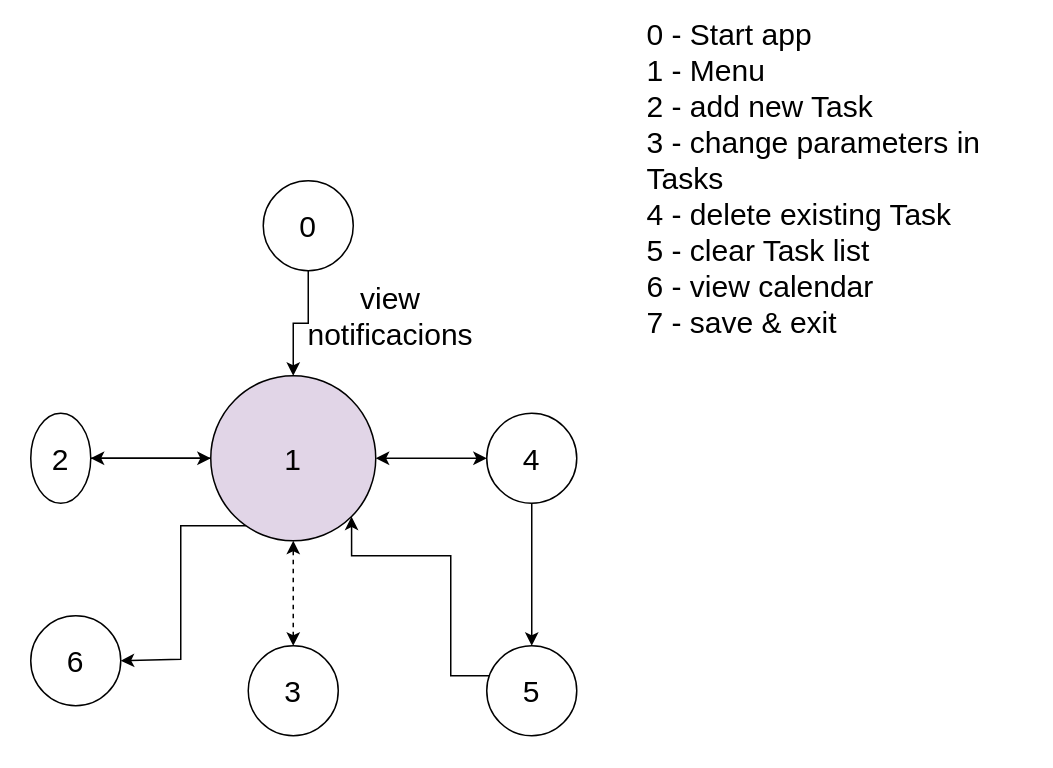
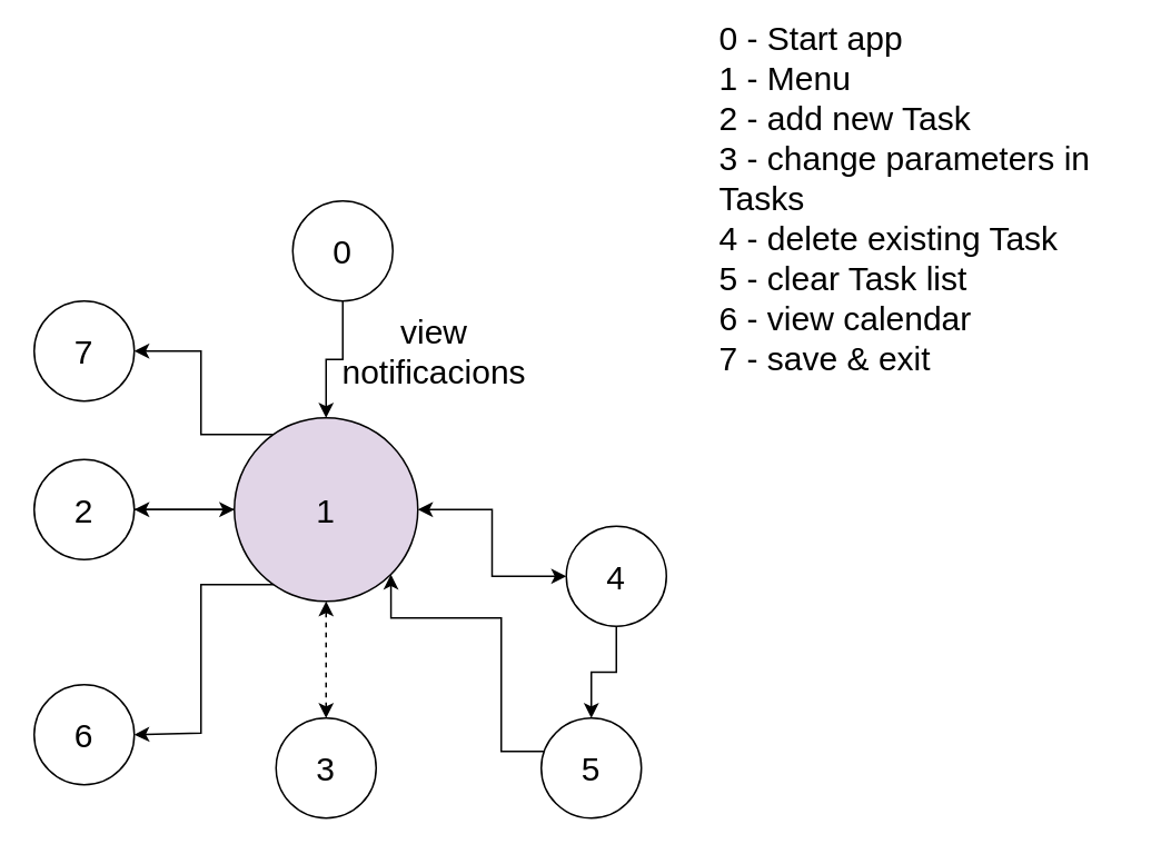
  <mxCell id="0" />
  <mxCell id="1" parent="0" />
  <mxCell id="2" style="edgeStyle=orthogonalEdgeStyle;rounded=0;orthogonalLoop=1;jettySize=auto;html=1;entryX=0.5;entryY=0;entryDx=0;entryDy=0;fontSize=20;" edge="1" parent="1" source="3" target="7"><mxGeometry relative="1" as="geometry" /></mxCell>
  <mxCell id="3" value="&lt;p style=&quot;line-height: 1.3 ; font-size: 20px&quot;&gt;0&lt;/p&gt;" style="ellipse;whiteSpace=wrap;html=1;aspect=fixed;" vertex="1" parent="1"><mxGeometry x="175" y="120" width="60" height="60" as="geometry" /></mxCell>
  <mxCell id="4" style="edgeStyle=orthogonalEdgeStyle;rounded=0;orthogonalLoop=1;jettySize=auto;html=1;entryX=1;entryY=0.5;entryDx=0;entryDy=0;fontSize=20;" edge="1" parent="1" source="7" target="11"><mxGeometry relative="1" as="geometry" /></mxCell>
  <mxCell id="5" style="edgeStyle=orthogonalEdgeStyle;rounded=0;orthogonalLoop=1;jettySize=auto;html=1;fontSize=20;entryX=1;entryY=0.5;entryDx=0;entryDy=0;" edge="1" parent="1" source="7" target="19"><mxGeometry relative="1" as="geometry"><mxPoint x="100" y="430" as="targetPoint" /><Array as="points"><mxPoint x="120" y="350" /><mxPoint x="120" y="439" /></Array></mxGeometry></mxCell>
+ <mxCell id="6" style="edgeStyle=orthogonalEdgeStyle;rounded=0;orthogonalLoop=1;jettySize=auto;html=1;entryX=1;entryY=0.5;entryDx=0;entryDy=0;fontSize=20;" edge="1" parent="1" source="7" target="20"><mxGeometry relative="1" as="geometry"><Array as="points"><mxPoint x="120" y="260" /><mxPoint x="120" y="210" /></Array></mxGeometry></mxCell>
  <mxCell id="7" value="&lt;p style=&quot;line-height: 1.3 ; font-size: 20px&quot;&gt;1&lt;/p&gt;" style="ellipse;whiteSpace=wrap;html=1;aspect=fixed;fillColor=#e1d5e7;" vertex="1" parent="1"><mxGeometry x="140" y="250" width="110" height="110" as="geometry" /></mxCell>
  <mxCell id="8" value="view notificacions&lt;br&gt;" style="text;html=1;strokeColor=none;fillColor=none;align=center;verticalAlign=middle;whiteSpace=wrap;rounded=0;fontSize=20;" vertex="1" parent="1"><mxGeometry x="230" y="195" width="60" height="30" as="geometry" /></mxCell>
  <mxCell id="9" value="&lt;div style=&quot;text-align: left&quot;&gt;&lt;span&gt;0 - Start app&lt;/span&gt;&lt;/div&gt;&lt;div style=&quot;text-align: left&quot;&gt;1 - Menu&lt;/div&gt;&lt;div style=&quot;text-align: left&quot;&gt;2 - add new Task&lt;/div&gt;&lt;div style=&quot;text-align: left&quot;&gt;3 - change parameters in Tasks&lt;/div&gt;&lt;div style=&quot;text-align: left&quot;&gt;4 - delete existing Task&lt;br&gt;5 - clear Task list&lt;/div&gt;&lt;div style=&quot;text-align: left&quot;&gt;6 - view calendar&lt;/div&gt;&lt;div style=&quot;text-align: left&quot;&gt;7 - save &amp;amp; exit&lt;/div&gt;&lt;div style=&quot;text-align: left&quot;&gt;&lt;br&gt;&lt;/div&gt;" style="text;html=1;strokeColor=none;fillColor=none;align=center;verticalAlign=middle;whiteSpace=wrap;rounded=0;fontSize=20;" vertex="1" parent="1"><mxGeometry x="430" y="20" width="250" height="220" as="geometry" /></mxCell>
  <mxCell id="10" style="edgeStyle=orthogonalEdgeStyle;rounded=0;orthogonalLoop=1;jettySize=auto;html=1;fontSize=20;" edge="1" parent="1" source="11" target="7"><mxGeometry relative="1" as="geometry" /></mxCell>
- <mxCell id="11" value="&lt;p style=&quot;line-height: 1.3 ; font-size: 20px&quot;&gt;2&lt;/p&gt;" style="ellipse;whiteSpace=wrap;html=1;aspect=fixed;" vertex="1" parent="1"><mxGeometry x="20" y="275" width="40" height="60" as="geometry" /></mxCell>
+ <mxCell id="11" value="&lt;p style=&quot;line-height: 1.3 ; font-size: 20px&quot;&gt;2&lt;/p&gt;" style="ellipse;whiteSpace=wrap;html=1;aspect=fixed;" vertex="1" parent="1"><mxGeometry x="20" y="275" width="60" height="60" as="geometry" /></mxCell>
  <mxCell id="12" value="&lt;p style=&quot;line-height: 1.3 ; font-size: 20px&quot;&gt;3&lt;/p&gt;" style="ellipse;whiteSpace=wrap;html=1;aspect=fixed;" vertex="1" parent="1"><mxGeometry x="165" y="430" width="60" height="60" as="geometry" /></mxCell>
  <mxCell id="13" value="" style="endArrow=classic;startArrow=classic;html=1;rounded=0;fontSize=20;edgeStyle=orthogonalEdgeStyle;entryX=0.5;entryY=1;entryDx=0;entryDy=0;exitX=0.5;exitY=0;exitDx=0;exitDy=0;dashed=1;" edge="1" parent="1" source="12" target="7"><mxGeometry width="50" height="50" relative="1" as="geometry"><mxPoint x="220" y="370" as="sourcePoint" /><mxPoint x="230" y="320" as="targetPoint" /></mxGeometry></mxCell>
  <mxCell id="14" style="edgeStyle=orthogonalEdgeStyle;rounded=0;orthogonalLoop=1;jettySize=auto;html=1;entryX=0;entryY=0.5;entryDx=0;entryDy=0;fontSize=20;" edge="1" parent="1" source="15" target="17"><mxGeometry relative="1" as="geometry" /></mxCell>
- <mxCell id="15" value="&lt;p style=&quot;line-height: 1.3 ; font-size: 20px&quot;&gt;4&lt;/p&gt;" style="ellipse;whiteSpace=wrap;html=1;aspect=fixed;" vertex="1" parent="1"><mxGeometry x="324" y="275" width="60" height="60" as="geometry" /></mxCell>
+ <mxCell id="15" value="&lt;p style=&quot;line-height: 1.3 ; font-size: 20px&quot;&gt;4&lt;/p&gt;" style="ellipse;whiteSpace=wrap;html=1;aspect=fixed;" vertex="1" parent="1"><mxGeometry x="339" y="315" width="60" height="60" as="geometry" /></mxCell>
  <mxCell id="16" style="edgeStyle=orthogonalEdgeStyle;rounded=0;orthogonalLoop=1;jettySize=auto;html=1;entryX=1;entryY=1;entryDx=0;entryDy=0;fontSize=20;" edge="1" parent="1" source="17" target="7"><mxGeometry relative="1" as="geometry"><Array as="points"><mxPoint x="300" y="450" /><mxPoint x="300" y="370" /><mxPoint x="234" y="370" /></Array></mxGeometry></mxCell>
  <mxCell id="17" value="&lt;p style=&quot;line-height: 1.3 ; font-size: 20px&quot;&gt;5&lt;/p&gt;" style="ellipse;whiteSpace=wrap;html=1;aspect=fixed;direction=south;" vertex="1" parent="1"><mxGeometry x="324" y="430" width="60" height="60" as="geometry" /></mxCell>
  <mxCell id="18" value="" style="endArrow=classic;startArrow=classic;html=1;rounded=0;fontSize=20;edgeStyle=orthogonalEdgeStyle;entryX=1;entryY=0.5;entryDx=0;entryDy=0;exitX=0;exitY=0.5;exitDx=0;exitDy=0;" edge="1" parent="1" source="15" target="7"><mxGeometry width="50" height="50" relative="1" as="geometry"><mxPoint x="230" y="370" as="sourcePoint" /><mxPoint x="230" y="320" as="targetPoint" /><Array as="points" /></mxGeometry></mxCell>
  <mxCell id="19" value="&lt;p style=&quot;line-height: 1.3 ; font-size: 20px&quot;&gt;6&lt;/p&gt;" style="ellipse;whiteSpace=wrap;html=1;aspect=fixed;" vertex="1" parent="1"><mxGeometry x="20" y="410" width="60" height="60" as="geometry" /></mxCell>
+ <mxCell id="20" value="&lt;p style=&quot;line-height: 1.3 ; font-size: 20px&quot;&gt;7&lt;/p&gt;" style="ellipse;whiteSpace=wrap;html=1;aspect=fixed;" vertex="1" parent="1"><mxGeometry x="20" y="180" width="60" height="60" as="geometry" /></mxCell>
